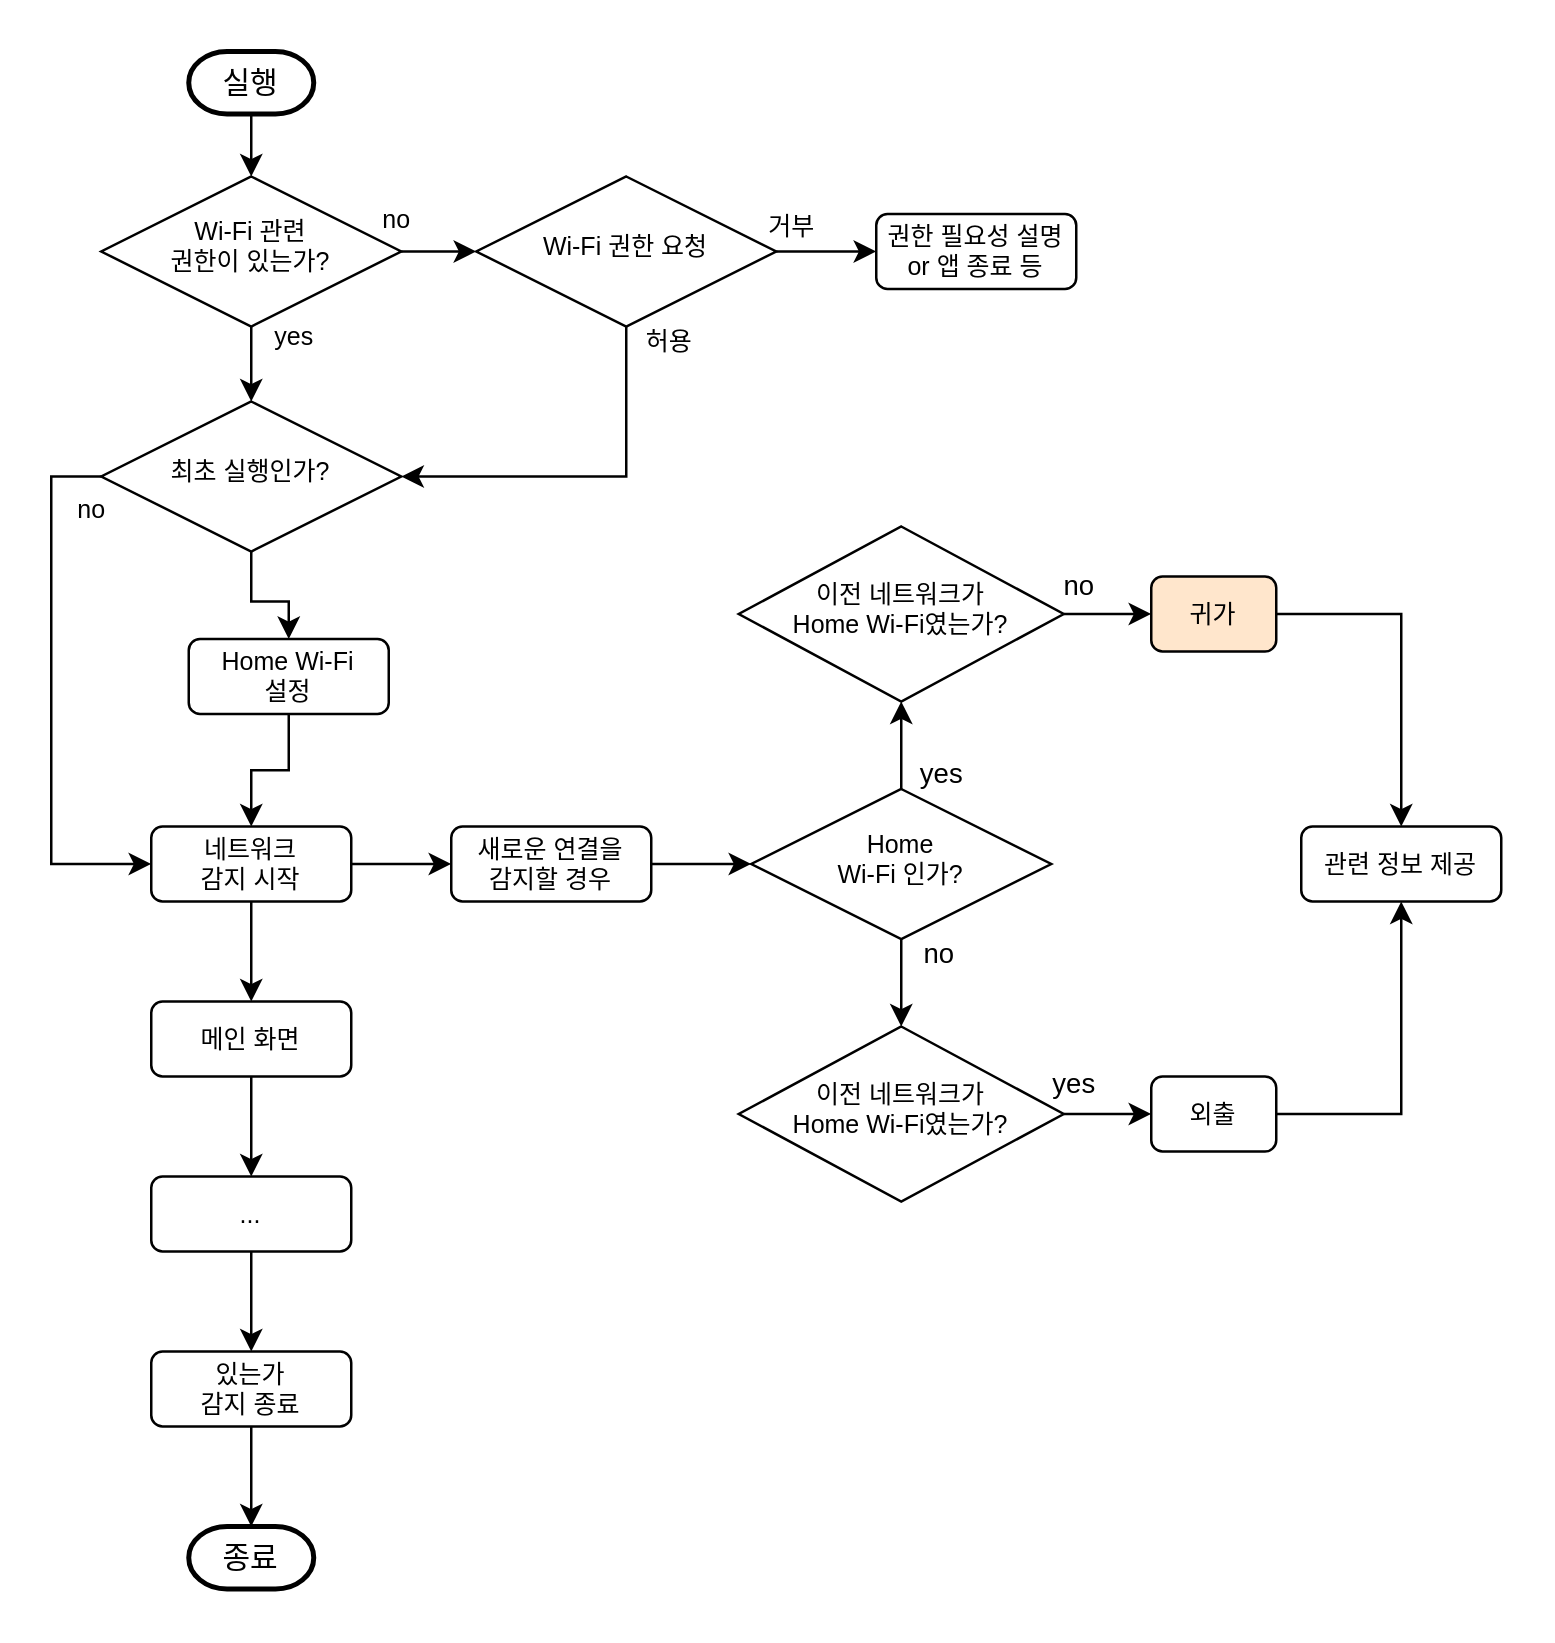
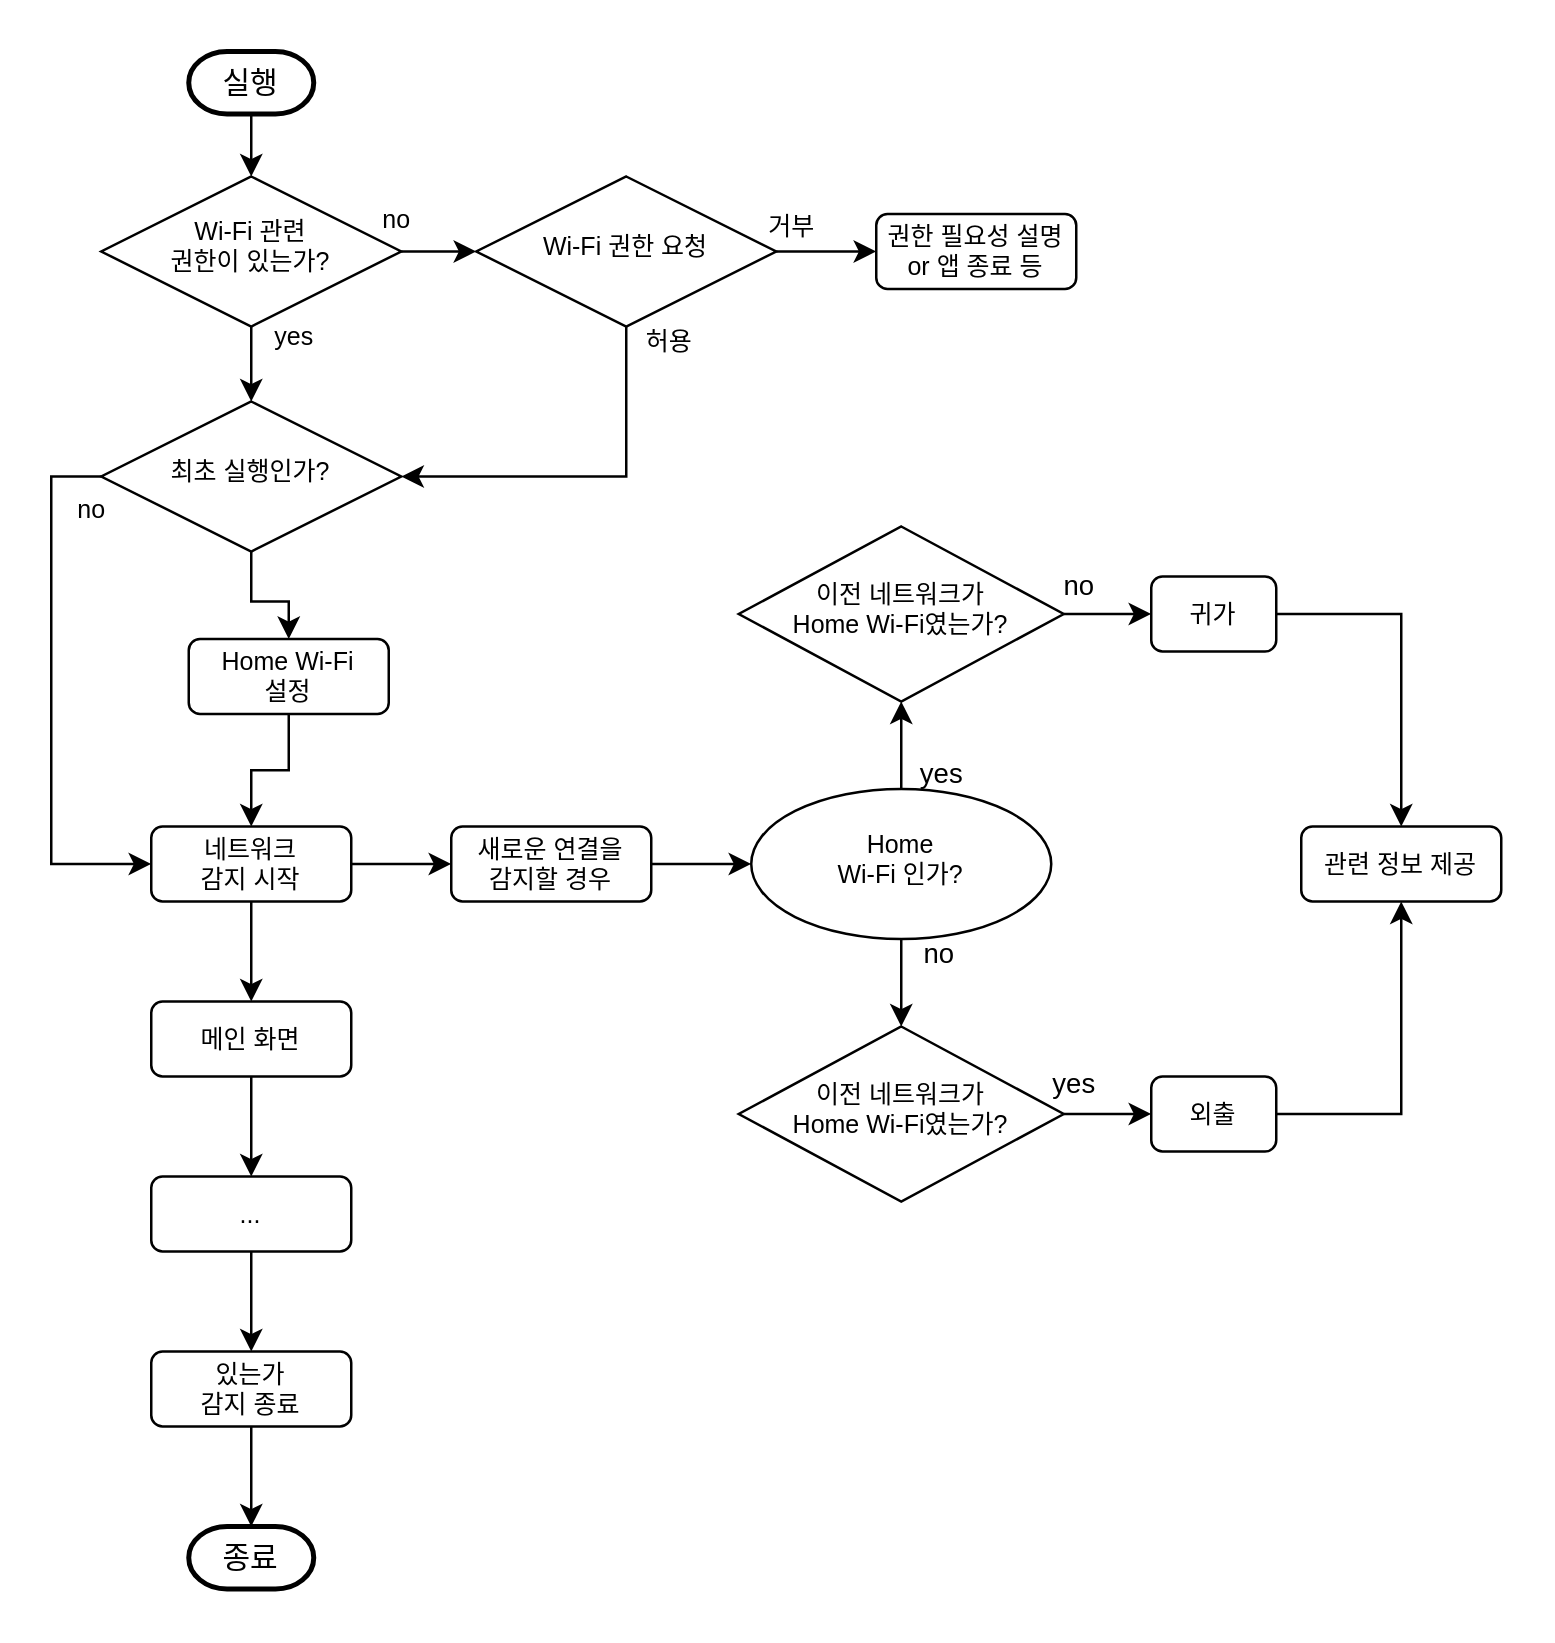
  <mxCell id="0" />
  <mxCell id="1" parent="0" />
  <mxCell id="2" value="no" style="edgeStyle=orthogonalEdgeStyle;rounded=0;orthogonalLoop=1;jettySize=auto;html=1;entryX=0;entryY=0.5;entryDx=0;entryDy=0;fontSize=10;" parent="1" source="4" target="7" edge="1"><mxGeometry x="0.2" y="-18" relative="1" as="geometry"><mxPoint x="-12" y="-31" as="offset" /></mxGeometry></mxCell>
  <mxCell id="3" value="yes" style="edgeStyle=orthogonalEdgeStyle;rounded=0;orthogonalLoop=1;jettySize=auto;html=1;entryX=0.5;entryY=0;entryDx=0;entryDy=0;fontSize=10;" parent="1" source="4" target="11" edge="1"><mxGeometry x="0.2" y="-18" relative="1" as="geometry"><mxPoint x="35" y="-6" as="offset" /></mxGeometry></mxCell>
  <mxCell id="4" value="Wi-Fi 관련&lt;br style=&quot;font-size: 10px;&quot;&gt;권한이 있는가?" style="rhombus;whiteSpace=wrap;html=1;shadow=0;fontFamily=Helvetica;fontSize=10;align=center;strokeWidth=1;spacing=6;spacingTop=-4;" parent="1" vertex="1"><mxGeometry x="40" y="70" width="120" height="60" as="geometry" /></mxCell>
  <mxCell id="5" value="허용" style="edgeStyle=orthogonalEdgeStyle;rounded=0;orthogonalLoop=1;jettySize=auto;html=1;entryX=1;entryY=0.5;entryDx=0;entryDy=0;exitX=0.5;exitY=1;exitDx=0;exitDy=0;fontSize=10;" parent="1" source="7" target="11" edge="1"><mxGeometry x="-0.924" y="17" relative="1" as="geometry"><mxPoint as="offset" /></mxGeometry></mxCell>
  <mxCell id="6" value="거부" style="edgeStyle=orthogonalEdgeStyle;rounded=0;orthogonalLoop=1;jettySize=auto;html=1;entryX=0;entryY=0.5;entryDx=0;entryDy=0;fontSize=10;" parent="1" source="7" target="8" edge="1"><mxGeometry x="-0.723" y="10" relative="1" as="geometry"><mxPoint as="offset" /></mxGeometry></mxCell>
  <mxCell id="7" value="Wi-Fi 권한 요청" style="rhombus;whiteSpace=wrap;html=1;shadow=0;fontFamily=Helvetica;fontSize=10;align=center;strokeWidth=1;spacing=6;spacingTop=-4;" parent="1" vertex="1"><mxGeometry x="190" y="70" width="120" height="60" as="geometry" /></mxCell>
  <mxCell id="8" value="권한 필요성 설명&lt;br&gt;or 앱 종료 등" style="rounded=1;whiteSpace=wrap;html=1;fontSize=10;glass=0;strokeWidth=1;shadow=0;" parent="1" vertex="1"><mxGeometry x="350" y="85" width="80" height="30" as="geometry" /></mxCell>
  <mxCell id="9" value="yes" style="edgeStyle=orthogonalEdgeStyle;rounded=0;orthogonalLoop=1;jettySize=auto;html=1;entryX=0.5;entryY=0;entryDx=0;entryDy=0;fontSize=10;" parent="1" source="11" target="13" edge="1"><mxGeometry x="0.001" y="19" relative="1" as="geometry"><mxPoint x="-6" y="-14" as="offset" /></mxGeometry></mxCell>
  <mxCell id="10" value="no" style="edgeStyle=orthogonalEdgeStyle;rounded=0;orthogonalLoop=1;jettySize=auto;html=1;entryX=0;entryY=0.5;entryDx=0;entryDy=0;fontSize=10;exitX=0;exitY=0.5;exitDx=0;exitDy=0;" parent="1" source="11" target="16" edge="1"><mxGeometry x="-0.695" y="16" relative="1" as="geometry"><Array as="points"><mxPoint x="20" y="190" /><mxPoint x="20" y="345" /></Array><mxPoint as="offset" /></mxGeometry></mxCell>
  <mxCell id="11" value="최초 실행인가?" style="rhombus;whiteSpace=wrap;html=1;shadow=0;fontFamily=Helvetica;fontSize=10;align=center;strokeWidth=1;spacing=6;spacingTop=-4;" parent="1" vertex="1"><mxGeometry x="40" y="160" width="120" height="60" as="geometry" /></mxCell>
  <mxCell id="12" style="edgeStyle=orthogonalEdgeStyle;rounded=0;orthogonalLoop=1;jettySize=auto;html=1;entryX=0.5;entryY=0;entryDx=0;entryDy=0;fontSize=10;" parent="1" source="13" target="16" edge="1"><mxGeometry relative="1" as="geometry" /></mxCell>
  <mxCell id="13" value="Home Wi-Fi&lt;br&gt;설정" style="rounded=1;whiteSpace=wrap;html=1;fontSize=10;glass=0;strokeWidth=1;shadow=0;" parent="1" vertex="1"><mxGeometry x="75" y="255" width="80" height="30" as="geometry" /></mxCell>
  <mxCell id="14" style="edgeStyle=orthogonalEdgeStyle;rounded=0;orthogonalLoop=1;jettySize=auto;html=1;entryX=0.5;entryY=0;entryDx=0;entryDy=0;fontSize=10;" parent="1" source="16" target="18" edge="1"><mxGeometry relative="1" as="geometry" /></mxCell>
  <mxCell id="15" style="edgeStyle=orthogonalEdgeStyle;rounded=0;orthogonalLoop=1;jettySize=auto;html=1;fontSize=10;entryX=0;entryY=0.5;entryDx=0;entryDy=0;" parent="1" source="16" target="20" edge="1"><mxGeometry relative="1" as="geometry"><Array as="points"><mxPoint x="180" y="345" /><mxPoint x="180" y="345" /></Array></mxGeometry></mxCell>
  <mxCell id="16" value="네트워크&lt;br&gt;감지 시작" style="rounded=1;whiteSpace=wrap;html=1;fontSize=10;glass=0;strokeWidth=1;shadow=0;" parent="1" vertex="1"><mxGeometry x="60" y="330" width="80" height="30" as="geometry" /></mxCell>
  <mxCell id="17" style="edgeStyle=orthogonalEdgeStyle;rounded=0;orthogonalLoop=1;jettySize=auto;html=1;entryX=0.5;entryY=0;entryDx=0;entryDy=0;" edge="1" parent="1" source="18" target="25"><mxGeometry relative="1" as="geometry" /></mxCell>
  <mxCell id="18" value="&lt;span style=&quot;font-size: 10px&quot;&gt;메인 화면&lt;/span&gt;" style="rounded=1;whiteSpace=wrap;html=1;fontSize=10;glass=0;strokeWidth=1;shadow=0;" parent="1" vertex="1"><mxGeometry x="60" y="400" width="80" height="30" as="geometry" /></mxCell>
  <mxCell id="19" style="edgeStyle=orthogonalEdgeStyle;rounded=0;orthogonalLoop=1;jettySize=auto;html=1;entryX=0;entryY=0.5;entryDx=0;entryDy=0;fontSize=10;" parent="1" source="20" target="23" edge="1"><mxGeometry relative="1" as="geometry" /></mxCell>
  <mxCell id="20" value="새로운 연결을&lt;br&gt;감지할 경우" style="rounded=1;whiteSpace=wrap;html=1;fontSize=10;glass=0;strokeWidth=1;shadow=0;" parent="1" vertex="1"><mxGeometry x="180" y="330" width="80" height="30" as="geometry" /></mxCell>
  <mxCell id="21" value="no" style="edgeStyle=orthogonalEdgeStyle;rounded=0;orthogonalLoop=1;jettySize=auto;html=1;" edge="1" parent="1" source="23" target="27"><mxGeometry x="0.111" y="-17" relative="1" as="geometry"><mxPoint x="32" y="-9" as="offset" /></mxGeometry></mxCell>
  <mxCell id="22" value="yes" style="edgeStyle=orthogonalEdgeStyle;rounded=0;orthogonalLoop=1;jettySize=auto;html=1;entryX=0.5;entryY=1;entryDx=0;entryDy=0;" edge="1" parent="1" source="23" target="31"><mxGeometry x="0.111" y="18" relative="1" as="geometry"><mxPoint x="34" y="9" as="offset" /></mxGeometry></mxCell>
- <mxCell id="23" value="Home&lt;br&gt;Wi-Fi 인가?" style="rhombus;whiteSpace=wrap;html=1;shadow=0;fontFamily=Helvetica;fontSize=10;align=center;strokeWidth=1;spacing=6;spacingTop=-4;" parent="1" vertex="1"><mxGeometry x="300" y="315" width="120" height="60" as="geometry" /></mxCell>
+ <mxCell id="23" value="Home&lt;br&gt;Wi-Fi 인가?" style="ellipse;whiteSpace=wrap;html=1;shadow=0;fontFamily=Helvetica;fontSize=10;align=center;strokeWidth=1;spacing=6;spacingTop=-4;" parent="1" vertex="1"><mxGeometry x="300" y="315" width="120" height="60" as="geometry" /></mxCell>
  <mxCell id="24" style="edgeStyle=orthogonalEdgeStyle;rounded=0;orthogonalLoop=1;jettySize=auto;html=1;" edge="1" parent="1" source="25" target="35"><mxGeometry relative="1" as="geometry" /></mxCell>
  <mxCell id="25" value="..." style="rounded=1;whiteSpace=wrap;html=1;fontSize=10;glass=0;strokeWidth=1;shadow=0;" vertex="1" parent="1"><mxGeometry x="60" y="470" width="80" height="30" as="geometry" /></mxCell>
  <mxCell id="26" value="yes" style="edgeStyle=orthogonalEdgeStyle;rounded=0;orthogonalLoop=1;jettySize=auto;html=1;entryX=0;entryY=0.5;entryDx=0;entryDy=0;" edge="1" parent="1" source="27" target="29"><mxGeometry x="-0.822" y="12" relative="1" as="geometry"><mxPoint as="offset" /></mxGeometry></mxCell>
  <mxCell id="27" value="이전 네트워크가&lt;br&gt;Home Wi-Fi였는가?" style="rhombus;whiteSpace=wrap;html=1;shadow=0;fontFamily=Helvetica;fontSize=10;align=center;strokeWidth=1;spacing=6;spacingTop=-4;" vertex="1" parent="1"><mxGeometry x="295" y="410" width="130" height="70" as="geometry" /></mxCell>
  <mxCell id="28" style="edgeStyle=orthogonalEdgeStyle;rounded=0;orthogonalLoop=1;jettySize=auto;html=1;entryX=0.5;entryY=1;entryDx=0;entryDy=0;" edge="1" parent="1" source="29" target="39"><mxGeometry relative="1" as="geometry" /></mxCell>
  <mxCell id="29" value="외출" style="rounded=1;whiteSpace=wrap;html=1;fontSize=10;glass=0;strokeWidth=1;shadow=0;" vertex="1" parent="1"><mxGeometry x="460" y="430" width="50" height="30" as="geometry" /></mxCell>
  <mxCell id="30" value="no" style="edgeStyle=orthogonalEdgeStyle;rounded=0;orthogonalLoop=1;jettySize=auto;html=1;entryX=0;entryY=0.5;entryDx=0;entryDy=0;" edge="1" parent="1" source="31" target="33"><mxGeometry x="-0.733" y="11" relative="1" as="geometry"><mxPoint as="offset" /></mxGeometry></mxCell>
  <mxCell id="31" value="이전 네트워크가&lt;br&gt;Home Wi-Fi였는가?" style="rhombus;whiteSpace=wrap;html=1;shadow=0;fontFamily=Helvetica;fontSize=10;align=center;strokeWidth=1;spacing=6;spacingTop=-4;" vertex="1" parent="1"><mxGeometry x="295" y="210" width="130" height="70" as="geometry" /></mxCell>
  <mxCell id="32" style="edgeStyle=orthogonalEdgeStyle;rounded=0;orthogonalLoop=1;jettySize=auto;html=1;entryX=0.5;entryY=0;entryDx=0;entryDy=0;" edge="1" parent="1" source="33" target="39"><mxGeometry relative="1" as="geometry" /></mxCell>
- <mxCell id="33" value="귀가" style="rounded=1;whiteSpace=wrap;html=1;fontSize=10;glass=0;strokeWidth=1;shadow=0;fillColor=#ffe6cc;" vertex="1" parent="1"><mxGeometry x="460" y="230" width="50" height="30" as="geometry" /></mxCell>
+ <mxCell id="33" value="귀가" style="rounded=1;whiteSpace=wrap;html=1;fontSize=10;glass=0;strokeWidth=1;shadow=0;" vertex="1" parent="1"><mxGeometry x="460" y="230" width="50" height="30" as="geometry" /></mxCell>
  <mxCell id="34" style="edgeStyle=orthogonalEdgeStyle;rounded=0;orthogonalLoop=1;jettySize=auto;html=1;entryX=0.5;entryY=0;entryDx=0;entryDy=0;entryPerimeter=0;" edge="1" parent="1" source="35" target="38"><mxGeometry relative="1" as="geometry" /></mxCell>
  <mxCell id="35" value="있는가&lt;br&gt;감지 종료" style="rounded=1;whiteSpace=wrap;html=1;fontSize=10;glass=0;strokeWidth=1;shadow=0;" vertex="1" parent="1"><mxGeometry x="60" y="540" width="80" height="30" as="geometry" /></mxCell>
  <mxCell id="36" style="edgeStyle=orthogonalEdgeStyle;rounded=0;orthogonalLoop=1;jettySize=auto;html=1;entryX=0.5;entryY=0;entryDx=0;entryDy=0;" edge="1" parent="1" source="37" target="4"><mxGeometry relative="1" as="geometry" /></mxCell>
  <mxCell id="37" value="실행" style="strokeWidth=2;html=1;shape=mxgraph.flowchart.terminator;whiteSpace=wrap;" vertex="1" parent="1"><mxGeometry x="75" y="20" width="50" height="25" as="geometry" /></mxCell>
  <mxCell id="38" value="종료" style="strokeWidth=2;html=1;shape=mxgraph.flowchart.terminator;whiteSpace=wrap;" vertex="1" parent="1"><mxGeometry x="75" y="610" width="50" height="25" as="geometry" /></mxCell>
  <mxCell id="39" value="&lt;span style=&quot;font-size: 10px&quot;&gt;관련 정보 제공&lt;/span&gt;" style="rounded=1;whiteSpace=wrap;html=1;fontSize=10;glass=0;strokeWidth=1;shadow=0;" vertex="1" parent="1"><mxGeometry x="520" y="330" width="80" height="30" as="geometry" /></mxCell>
